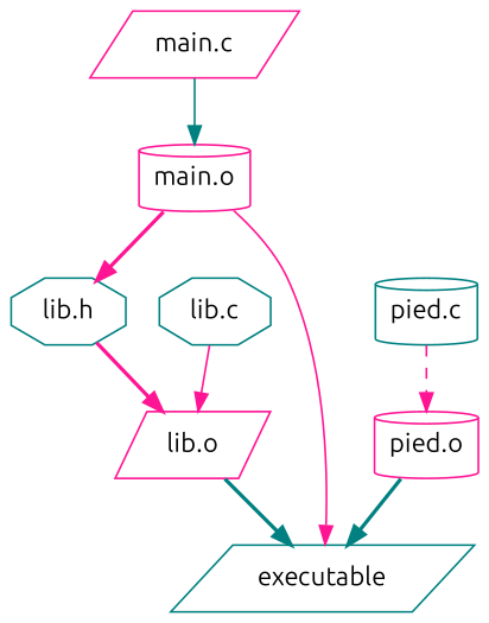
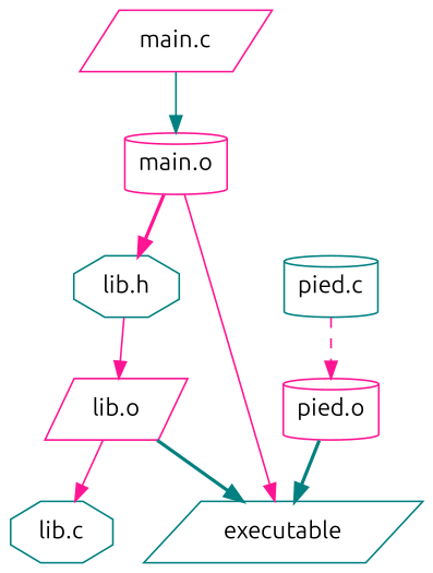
  digraph {
    fontname=Ubuntu
    node [color=teal fontname=Ubuntu shape=parallelogram]
    edge [color=deeppink fontname=Ubuntu style=bold]
    n1 [label="lib.h" shape=octagon]
    n2 [color=deeppink label="lib.o"]
    n3 [color=deeppink label="main.o" shape=cylinder]
    executable
    n5 [color=deeppink label="main.c"]
    n6 [label="lib.c" shape=octagon]
    n7 [label="pied.c" shape=cylinder]
    n8 [color=deeppink label="pied.o" shape=cylinder]
-   n1 -> n2
+   n1 -> n2 [style=solid]
    n2 -> executable [color=teal]
    n3 -> n1
    n3 -> executable [style=solid]
    n5 -> n3 [color=teal style=solid]
-   n6 -> n2 [style=solid]
+   n2 -> n6 [style=solid]
    n7 -> n8 [style=dashed]
    n8 -> executable [color=teal]
  }
